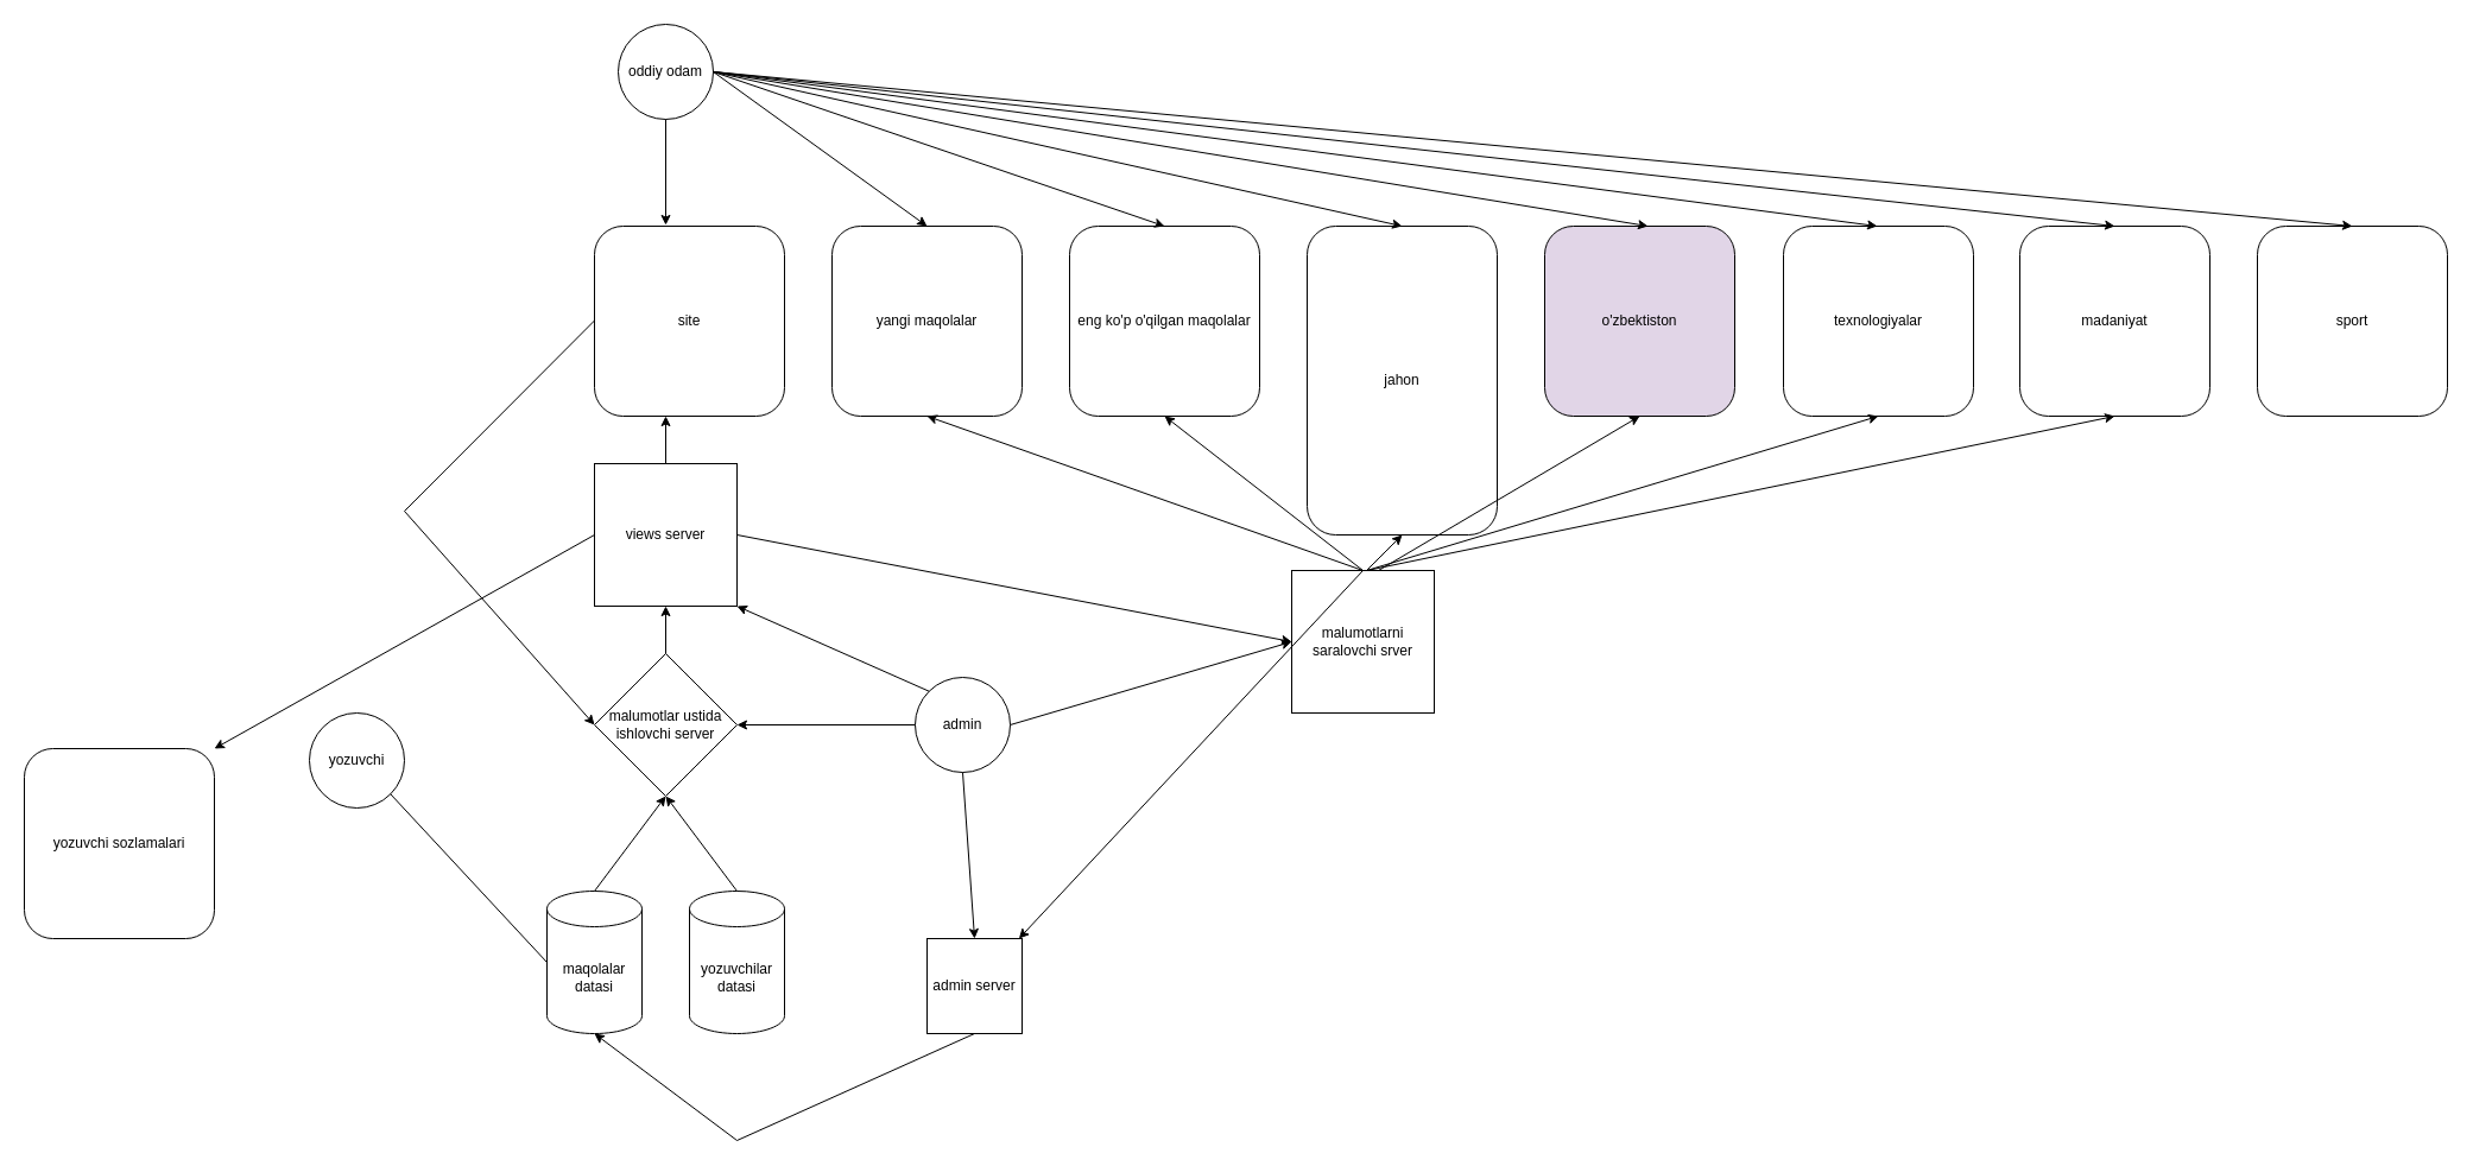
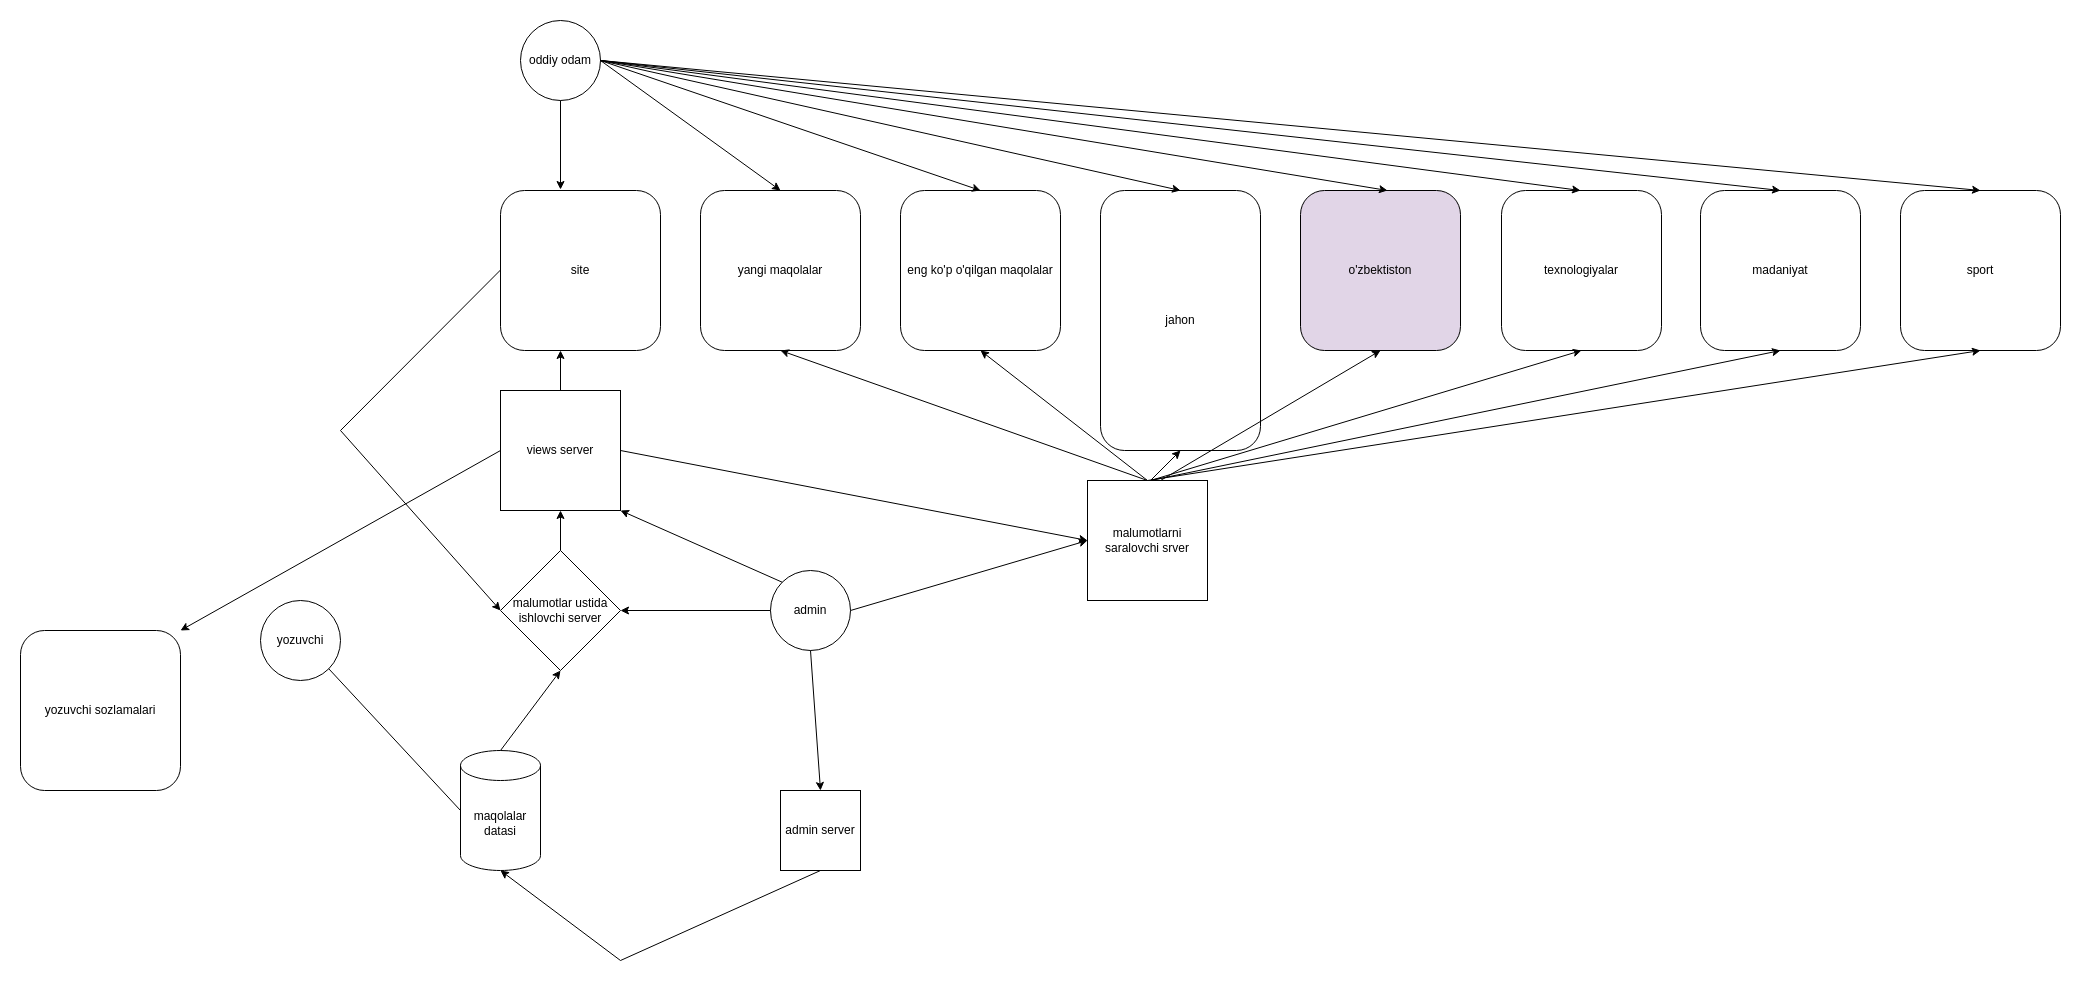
  <mxCell id="0" />
  <mxCell id="1" parent="0" />
  <mxCell id="2" value="maqolalar datasi" style="shape=cylinder3;whiteSpace=wrap;html=1;boundedLbl=1;backgroundOutline=1;size=15;" vertex="1" parent="1"><mxGeometry x="460" y="750" width="80" height="120" as="geometry" /></mxCell>
- <mxCell id="3" value="yozuvchilar datasi" style="shape=cylinder3;whiteSpace=wrap;html=1;boundedLbl=1;backgroundOutline=1;size=15;" vertex="1" parent="1"><mxGeometry x="580" y="750" width="80" height="120" as="geometry" /></mxCell>
  <mxCell id="4" value="malumotlar ustida ishlovchi server" style="rhombus;whiteSpace=wrap;html=1;aspect=fixed;" vertex="1" parent="1"><mxGeometry x="500" y="550" width="120" height="120" as="geometry" /></mxCell>
  <mxCell id="5" value="" style="endArrow=classic;html=1;rounded=0;entryX=0.5;entryY=1;entryDx=0;entryDy=0;" edge="1" parent="1" target="4"><mxGeometry width="50" height="50" relative="1" as="geometry"><mxPoint x="500" y="750" as="sourcePoint" /><mxPoint x="550" y="700" as="targetPoint" /></mxGeometry></mxCell>
- <mxCell id="6" value="" style="endArrow=classic;html=1;rounded=0;entryX=0.5;entryY=1;entryDx=0;entryDy=0;exitX=0.5;exitY=0;exitDx=0;exitDy=0;exitPerimeter=0;" edge="1" parent="1" source="3" target="4"><mxGeometry width="50" height="50" relative="1" as="geometry"><mxPoint x="690" y="730" as="sourcePoint" /><mxPoint x="740" y="680" as="targetPoint" /></mxGeometry></mxCell>
  <mxCell id="7" value="admin" style="ellipse;whiteSpace=wrap;html=1;aspect=fixed;" vertex="1" parent="1"><mxGeometry x="770" y="570" width="80" height="80" as="geometry" /></mxCell>
  <mxCell id="8" value="" style="endArrow=classic;html=1;rounded=0;entryX=1;entryY=0.5;entryDx=0;entryDy=0;exitX=0;exitY=0.5;exitDx=0;exitDy=0;" edge="1" parent="1" source="7" target="4"><mxGeometry width="50" height="50" relative="1" as="geometry"><mxPoint x="660" y="660" as="sourcePoint" /><mxPoint x="710" y="610" as="targetPoint" /></mxGeometry></mxCell>
  <mxCell id="9" value="views server" style="whiteSpace=wrap;html=1;aspect=fixed;" vertex="1" parent="1"><mxGeometry x="500" y="390" width="120" height="120" as="geometry" /></mxCell>
  <mxCell id="10" value="" style="endArrow=classic;html=1;rounded=0;entryX=0.5;entryY=1;entryDx=0;entryDy=0;exitX=0.5;exitY=0;exitDx=0;exitDy=0;" edge="1" parent="1" source="4" target="9"><mxGeometry width="50" height="50" relative="1" as="geometry"><mxPoint x="560" y="540" as="sourcePoint" /><mxPoint x="600" y="500" as="targetPoint" /></mxGeometry></mxCell>
  <mxCell id="11" value="" style="endArrow=classic;html=1;rounded=0;" edge="1" parent="1"><mxGeometry width="50" height="50" relative="1" as="geometry"><mxPoint x="560" y="390" as="sourcePoint" /><mxPoint x="560" y="350" as="targetPoint" /></mxGeometry></mxCell>
  <mxCell id="12" value="" style="endArrow=classic;html=1;rounded=0;entryX=1;entryY=0.5;entryDx=0;entryDy=0;exitX=0;exitY=0;exitDx=0;exitDy=0;" edge="1" parent="1" source="7"><mxGeometry width="50" height="50" relative="1" as="geometry"><mxPoint x="810" as="sourcePoint" y="630" /><mxPoint x="620" y="510" as="targetPoint" /></mxGeometry></mxCell>
  <mxCell id="13" value="" style="endArrow=classic;html=1;rounded=0;entryX=0;entryY=0.5;entryDx=0;entryDy=0;exitX=0;exitY=0.5;exitDx=0;exitDy=0;" edge="1" parent="1" target="4"><mxGeometry width="50" height="50" relative="1" as="geometry"><mxPoint x="500" y="269.5" as="sourcePoint" /><mxPoint x="410" y="380" as="targetPoint" /><Array as="points"><mxPoint x="340" y="430" /></Array></mxGeometry></mxCell>
  <mxCell id="14" value="admin server" style="whiteSpace=wrap;html=1;aspect=fixed;" vertex="1" parent="1"><mxGeometry x="780" y="790" width="80" height="80" as="geometry" /></mxCell>
  <mxCell id="15" value="" style="endArrow=classic;html=1;rounded=0;entryX=0.5;entryY=1;entryDx=0;entryDy=0;entryPerimeter=0;exitX=0.5;exitY=1;exitDx=0;exitDy=0;" edge="1" parent="1" source="14" target="2"><mxGeometry width="50" height="50" relative="1" as="geometry"><mxPoint x="740" y="1060" as="sourcePoint" /><mxPoint x="700" y="970" as="targetPoint" /><Array as="points"><mxPoint x="620" y="960" /></Array></mxGeometry></mxCell>
  <mxCell id="16" value="" style="endArrow=classic;html=1;rounded=0;entryX=0.5;entryY=0;entryDx=0;entryDy=0;exitX=0.5;exitY=1;exitDx=0;exitDy=0;" edge="1" parent="1" source="7" target="14"><mxGeometry width="50" height="50" relative="1" as="geometry"><mxPoint x="930" y="750" as="sourcePoint" /><mxPoint x="980" y="700" as="targetPoint" /></mxGeometry></mxCell>
  <mxCell id="17" value="yozuvchi" style="ellipse;whiteSpace=wrap;html=1;aspect=fixed;" vertex="1" parent="1"><mxGeometry y="600" width="80" height="80" as="geometry" x="260" /></mxCell>
  <mxCell id="18" value="oddiy odam" style="ellipse;whiteSpace=wrap;html=1;aspect=fixed;" vertex="1" parent="1"><mxGeometry x="520" y="20" width="80" height="80" as="geometry" /></mxCell>
  <mxCell id="19" value="" style="endArrow=classic;html=1;rounded=0;entryX=0.5;entryY=0;entryDx=0;entryDy=0;exitX=0.5;exitY=1;exitDx=0;exitDy=0;" edge="1" parent="1" source="18"><mxGeometry width="50" height="50" relative="1" as="geometry"><mxPoint x="710" y="120" as="sourcePoint" /><mxPoint x="560" y="189" as="targetPoint" /></mxGeometry></mxCell>
  <mxCell id="20" value="" style="endArrow=none;html=1;rounded=0;exitX=1;exitY=1;exitDx=0;exitDy=0;entryX=0;entryY=0.5;entryDx=0;entryDy=0;entryPerimeter=0;" edge="1" parent="1" source="17" target="2"><mxGeometry width="50" height="50" relative="1" as="geometry"><mxPoint x="320" y="920" as="sourcePoint" /><mxPoint x="370" y="870" as="targetPoint" /></mxGeometry></mxCell>
  <mxCell id="21" value="yozuvchi sozlamalari" style="rounded=1;whiteSpace=wrap;html=1;" vertex="1" parent="1"><mxGeometry x="20" width="160" height="160" as="geometry" y="630" /></mxCell>
  <mxCell id="22" value="" style="endArrow=classic;html=1;rounded=0;exitX=0;exitY=0.5;exitDx=0;exitDy=0;entryX=1;entryY=0;entryDx=0;entryDy=0;" edge="1" parent="1" source="9" target="21"><mxGeometry width="50" height="50" relative="1" as="geometry"><mxPoint x="230" y="510" as="sourcePoint" /><mxPoint x="280" y="460" as="targetPoint" /></mxGeometry></mxCell>
  <mxCell id="23" value="site" style="rounded=1;whiteSpace=wrap;html=1;" vertex="1" parent="1"><mxGeometry x="500" y="190" width="160" height="160" as="geometry" /></mxCell>
  <mxCell id="24" value="yangi maqolalar" style="rounded=1;whiteSpace=wrap;html=1;" vertex="1" parent="1"><mxGeometry x="700" y="190" width="160" height="160" as="geometry" /></mxCell>
  <mxCell id="25" value="eng ko'p o'qilgan maqolalar" style="rounded=1;whiteSpace=wrap;html=1;" vertex="1" parent="1"><mxGeometry x="900" y="190" width="160" height="160" as="geometry" /></mxCell>
  <mxCell id="26" value="jahon" style="rounded=1;whiteSpace=wrap;html=1;" vertex="1" parent="1"><mxGeometry x="1100" y="190" width="160" height="260" as="geometry" /></mxCell>
  <mxCell id="27" value="o'zbektiston" style="rounded=1;whiteSpace=wrap;html=1;fillColor=#e1d5e7;" vertex="1" parent="1"><mxGeometry x="1300" y="190" width="160" height="160" as="geometry" /></mxCell>
  <mxCell id="28" value="texnologiyalar" style="rounded=1;whiteSpace=wrap;html=1;" vertex="1" parent="1"><mxGeometry x="1501" y="190" width="160" height="160" as="geometry" /></mxCell>
  <mxCell id="29" value="sport" style="rounded=1;whiteSpace=wrap;html=1;" vertex="1" parent="1"><mxGeometry x="1900" y="190" width="160" height="160" as="geometry" /></mxCell>
  <mxCell id="30" value="madaniyat" style="rounded=1;whiteSpace=wrap;html=1;" vertex="1" parent="1"><mxGeometry x="1700" y="190" width="160" height="160" as="geometry" /></mxCell>
  <mxCell id="31" value="malumotlarni saralovchi srver" style="whiteSpace=wrap;html=1;aspect=fixed;" vertex="1" parent="1"><mxGeometry x="1087" y="480" width="120" height="120" as="geometry" /></mxCell>
  <mxCell id="32" value="" style="endArrow=classic;html=1;rounded=0;exitX=1;exitY=0.5;exitDx=0;exitDy=0;entryX=0;entryY=0.5;entryDx=0;entryDy=0;" edge="1" parent="1" source="9" target="31"><mxGeometry width="50" height="50" relative="1" as="geometry"><mxPoint x="810" y="530" as="sourcePoint" /><mxPoint x="860" y="480" as="targetPoint" /></mxGeometry></mxCell>
- <mxCell id="33" value="" style="endArrow=classic;html=1;rounded=0;exitX=0.5;exitY=0;exitDx=0;exitDy=0;" edge="1" parent="1" source="31" target="14"><mxGeometry width="50" height="50" relative="1" as="geometry"><mxPoint x="1200" y="480" as="sourcePoint" /><mxPoint x="1250" y="430" as="targetPoint" /></mxGeometry></mxCell>
+ <mxCell id="33" value="" style="endArrow=classic;html=1;rounded=0;exitX=0.5;exitY=0;exitDx=0;exitDy=0;entryX=0.5;entryY=1;entryDx=0;entryDy=0;" edge="1" parent="1" source="31" target="29"><mxGeometry width="50" height="50" relative="1" as="geometry"><mxPoint x="1200" y="480" as="sourcePoint" /><mxPoint x="1250" y="430" as="targetPoint" /></mxGeometry></mxCell>
  <mxCell id="34" value="" style="endArrow=classic;html=1;rounded=0;entryX=0.5;entryY=1;entryDx=0;entryDy=0;" edge="1" parent="1" target="30"><mxGeometry width="50" height="50" relative="1" as="geometry"><mxPoint x="1150" y="480" as="sourcePoint" /><mxPoint x="1200" y="430" as="targetPoint" /></mxGeometry></mxCell>
  <mxCell id="35" value="" style="endArrow=classic;html=1;rounded=0;entryX=0.5;entryY=1;entryDx=0;entryDy=0;" edge="1" parent="1" target="28"><mxGeometry width="50" height="50" relative="1" as="geometry"><mxPoint x="1150" y="480" as="sourcePoint" /><mxPoint x="1200" y="430" as="targetPoint" /></mxGeometry></mxCell>
  <mxCell id="36" value="" style="endArrow=classic;html=1;rounded=0;entryX=0.5;entryY=1;entryDx=0;entryDy=0;" edge="1" parent="1" target="27"><mxGeometry width="50" height="50" relative="1" as="geometry"><mxPoint x="1160" y="480" as="sourcePoint" /><mxPoint x="1190" y="430" as="targetPoint" /></mxGeometry></mxCell>
  <mxCell id="37" value="" style="endArrow=classic;html=1;rounded=0;entryX=0.5;entryY=1;entryDx=0;entryDy=0;" edge="1" parent="1" target="26"><mxGeometry width="50" height="50" relative="1" as="geometry"><mxPoint x="1150" y="480" as="sourcePoint" /><mxPoint x="1210" y="430" as="targetPoint" /></mxGeometry></mxCell>
  <mxCell id="38" value="" style="endArrow=classic;html=1;rounded=0;exitX=0.5;exitY=0;exitDx=0;exitDy=0;entryX=0.5;entryY=1;entryDx=0;entryDy=0;" edge="1" parent="1" source="31" target="25"><mxGeometry width="50" height="50" relative="1" as="geometry"><mxPoint x="1030" y="450" as="sourcePoint" /><mxPoint x="1080" y="400" as="targetPoint" /></mxGeometry></mxCell>
  <mxCell id="39" value="" style="endArrow=classic;html=1;rounded=0;exitX=0.5;exitY=0;exitDx=0;exitDy=0;entryX=0.5;entryY=1;entryDx=0;entryDy=0;" edge="1" parent="1" source="31" target="24"><mxGeometry width="50" height="50" relative="1" as="geometry"><mxPoint x="810" y="450" as="sourcePoint" /><mxPoint x="860" y="400" as="targetPoint" /></mxGeometry></mxCell>
  <mxCell id="40" value="" style="endArrow=classic;html=1;rounded=0;exitX=1;exitY=0.5;exitDx=0;exitDy=0;entryX=0;entryY=0.5;entryDx=0;entryDy=0;" edge="1" parent="1" source="7" target="31"><mxGeometry width="50" height="50" relative="1" as="geometry"><mxPoint x="1060" y="720" as="sourcePoint" /><mxPoint x="1110" y="670" as="targetPoint" /></mxGeometry></mxCell>
  <mxCell id="41" value="" style="endArrow=classic;html=1;rounded=0;entryX=0.5;entryY=0;entryDx=0;entryDy=0;exitX=1;exitY=0.5;exitDx=0;exitDy=0;" edge="1" parent="1" source="18" target="24"><mxGeometry width="50" height="50" relative="1" as="geometry"><mxPoint x="730" y="70" as="sourcePoint" /><mxPoint x="780" y="20" as="targetPoint" /></mxGeometry></mxCell>
  <mxCell id="42" value="" style="endArrow=classic;html=1;rounded=0;entryX=0.5;entryY=0;entryDx=0;entryDy=0;exitX=1;exitY=0.5;exitDx=0;exitDy=0;" edge="1" parent="1" source="18" target="29"><mxGeometry width="50" height="50" relative="1" as="geometry"><mxPoint x="1800" y="20" as="sourcePoint" /><mxPoint x="1980" y="150" as="targetPoint" /></mxGeometry></mxCell>
  <mxCell id="43" value="" style="endArrow=classic;html=1;rounded=0;exitX=1;exitY=0.5;exitDx=0;exitDy=0;" edge="1" parent="1" source="18"><mxGeometry width="50" height="50" relative="1" as="geometry"><mxPoint x="1610" y="60" as="sourcePoint" /><mxPoint x="1780" y="190" as="targetPoint" /></mxGeometry></mxCell>
  <mxCell id="44" value="" style="endArrow=classic;html=1;rounded=0;entryX=0.5;entryY=0;entryDx=0;entryDy=0;exitX=1;exitY=0.5;exitDx=0;exitDy=0;" edge="1" parent="1" source="18"><mxGeometry width="50" height="50" relative="1" as="geometry"><mxPoint x="1400" y="60" as="sourcePoint" /><mxPoint x="1580" y="190" as="targetPoint" /></mxGeometry></mxCell>
  <mxCell id="45" value="" style="endArrow=classic;html=1;rounded=0;entryX=0.5;entryY=0;entryDx=0;entryDy=0;" edge="1" parent="1"><mxGeometry width="50" height="50" relative="1" as="geometry"><mxPoint x="600" y="60" as="sourcePoint" /><mxPoint x="1387" y="190" as="targetPoint" /></mxGeometry></mxCell>
  <mxCell id="46" value="" style="endArrow=classic;html=1;rounded=0;entryX=0.5;entryY=0;entryDx=0;entryDy=0;exitX=1;exitY=0.5;exitDx=0;exitDy=0;" edge="1" parent="1" source="18" target="26"><mxGeometry width="50" height="50" relative="1" as="geometry"><mxPoint x="610" y="70" as="sourcePoint" /><mxPoint x="1397" y="200" as="targetPoint" /></mxGeometry></mxCell>
  <mxCell id="47" value="" style="endArrow=classic;html=1;rounded=0;entryX=0.5;entryY=0;entryDx=0;entryDy=0;exitX=1;exitY=0.5;exitDx=0;exitDy=0;" edge="1" parent="1" source="18" target="25"><mxGeometry width="50" height="50" relative="1" as="geometry"><mxPoint x="730" y="-60" as="sourcePoint" /><mxPoint x="780" y="-110" as="targetPoint" /></mxGeometry></mxCell>
